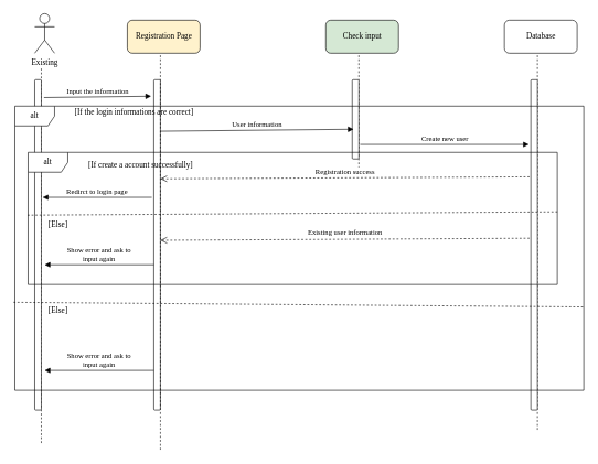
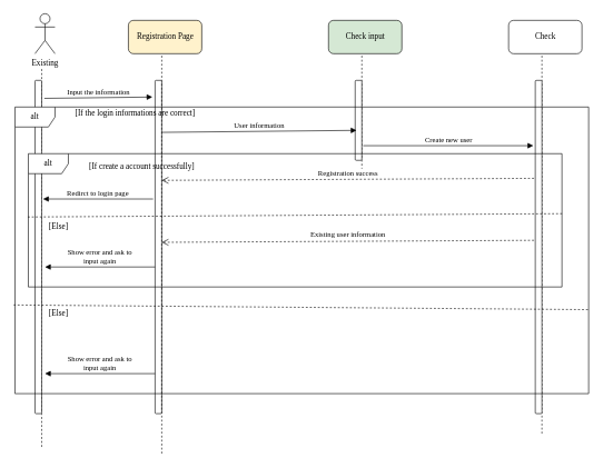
  <mxCell id="0" />
  <mxCell id="1" parent="0" />
  <mxCell id="2" value="Existing" style="shape=umlActor;verticalLabelPosition=bottom;labelBackgroundColor=#ffffff;verticalAlign=top;html=1;outlineConnect=0;rounded=1;shadow=0;comic=0;strokeWidth=1;fontFamily=Verdana;" vertex="1" parent="1"><mxGeometry x="52" y="20" width="30" height="60" as="geometry" /></mxCell>
  <mxCell id="3" value="" style="endArrow=none;dashed=1;html=1;fontFamily=Verdana;" edge="1" parent="1"><mxGeometry width="50" height="50" relative="1" as="geometry"><mxPoint x="62" y="670" as="sourcePoint" /><mxPoint x="62" y="100" as="targetPoint" /></mxGeometry></mxCell>
  <mxCell id="4" value="" style="html=1;points=[];perimeter=orthogonalPerimeter;rounded=1;shadow=0;comic=0;strokeWidth=1;fontFamily=Verdana;" vertex="1" parent="1"><mxGeometry x="52" y="120" width="10" height="500" as="geometry" /></mxCell>
  <mxCell id="5" value="Registration Page" style="html=1;rounded=1;shadow=0;comic=0;strokeWidth=1;fontFamily=Verdana;fillColor=#fff2cc;" vertex="1" parent="1"><mxGeometry x="192" y="30" width="110" height="50" as="geometry" /></mxCell>
  <mxCell id="6" value="Check input" style="html=1;rounded=1;shadow=0;comic=0;strokeWidth=1;fontFamily=Verdana;fillColor=#d5e8d4;" vertex="1" parent="1"><mxGeometry x="492" y="30" width="110" height="50" as="geometry" /></mxCell>
- <mxCell id="7" value="Database" style="html=1;rounded=1;shadow=0;comic=0;strokeWidth=1;fontFamily=Verdana;" vertex="1" parent="1"><mxGeometry x="762" y="30" width="110" height="50" as="geometry" /></mxCell>
+ <mxCell id="7" value="Check" style="html=1;rounded=1;shadow=0;comic=0;strokeWidth=1;fontFamily=Verdana;" vertex="1" parent="1"><mxGeometry x="762" y="30" width="110" height="50" as="geometry" /></mxCell>
  <mxCell id="8" value="" style="html=1;points=[];perimeter=orthogonalPerimeter;rounded=1;shadow=0;comic=0;strokeWidth=1;fontFamily=Verdana;" vertex="1" parent="1"><mxGeometry x="232" y="120" width="10" height="500" as="geometry" /></mxCell>
  <mxCell id="9" value="" style="endArrow=none;dashed=1;html=1;fontFamily=Verdana;" edge="1" parent="1"><mxGeometry width="50" height="50" relative="1" as="geometry"><mxPoint x="242" y="680" as="sourcePoint" /><mxPoint x="242" y="80" as="targetPoint" /></mxGeometry></mxCell>
  <mxCell id="10" value="Input the information" style="html=1;verticalAlign=bottom;endArrow=block;fontFamily=Verdana;exitX=1.4;exitY=0.054;exitDx=0;exitDy=0;exitPerimeter=0;entryX=-0.4;entryY=0.05;entryDx=0;entryDy=0;entryPerimeter=0;" edge="1" parent="1" source="4" target="8"><mxGeometry width="80" relative="1" as="geometry"><mxPoint x="512" y="210" as="sourcePoint" /><mxPoint x="592" y="210" as="targetPoint" /></mxGeometry></mxCell>
  <mxCell id="11" value="" style="endArrow=none;dashed=1;html=1;fontFamily=Verdana;" edge="1" parent="1"><mxGeometry width="50" height="50" relative="1" as="geometry"><mxPoint x="542" y="260" as="sourcePoint" /><mxPoint x="542" y="80" as="targetPoint" /></mxGeometry></mxCell>
  <mxCell id="12" value="" style="html=1;points=[];perimeter=orthogonalPerimeter;rounded=1;shadow=0;comic=0;strokeWidth=1;fontFamily=Verdana;" vertex="1" parent="1"><mxGeometry x="532" y="120" width="10" height="120" as="geometry" /></mxCell>
  <mxCell id="13" value="" style="endArrow=none;dashed=1;html=1;fontFamily=Verdana;" edge="1" parent="1"><mxGeometry width="50" height="50" relative="1" as="geometry"><mxPoint x="812" y="650" as="sourcePoint" /><mxPoint x="812" y="80" as="targetPoint" /></mxGeometry></mxCell>
  <mxCell id="14" value="" style="html=1;points=[];perimeter=orthogonalPerimeter;rounded=1;shadow=0;comic=0;strokeWidth=1;fontFamily=Verdana;" vertex="1" parent="1"><mxGeometry x="802" y="120" width="10" height="500" as="geometry" /></mxCell>
  <mxCell id="15" value="User information" style="html=1;verticalAlign=bottom;endArrow=block;fontFamily=Verdana;entryX=0.2;entryY=0.625;entryDx=0;entryDy=0;entryPerimeter=0;" edge="1" parent="1" target="12"><mxGeometry width="80" relative="1" as="geometry"><mxPoint x="242" y="198" as="sourcePoint" /><mxPoint x="592" y="310" as="targetPoint" /></mxGeometry></mxCell>
  <mxCell id="16" value="Create new user" style="html=1;verticalAlign=bottom;endArrow=block;fontFamily=Verdana;entryX=-0.3;entryY=0.196;entryDx=0;entryDy=0;entryPerimeter=0;" edge="1" parent="1" target="14"><mxGeometry width="80" relative="1" as="geometry"><mxPoint x="544" y="218" as="sourcePoint" /><mxPoint x="592" y="310" as="targetPoint" /></mxGeometry></mxCell>
  <mxCell id="17" value="Registration success" style="html=1;verticalAlign=bottom;endArrow=open;dashed=1;endSize=8;fontFamily=Verdana;exitX=-0.2;exitY=0.294;exitDx=0;exitDy=0;exitPerimeter=0;" edge="1" parent="1" source="14"><mxGeometry relative="1" as="geometry"><mxPoint x="592" y="310" as="sourcePoint" /><mxPoint x="242" y="270" as="targetPoint" /></mxGeometry></mxCell>
  <mxCell id="18" value="Existing user information" style="html=1;verticalAlign=bottom;endArrow=open;dashed=1;endSize=8;fontFamily=Verdana;exitX=-0.2;exitY=0.294;exitDx=0;exitDy=0;exitPerimeter=0;" edge="1" parent="1"><mxGeometry relative="1" as="geometry"><mxPoint x="800" y="360" as="sourcePoint" /><mxPoint x="242" y="363" as="targetPoint" /></mxGeometry></mxCell>
  <mxCell id="19" value="Redirct to login page" style="html=1;verticalAlign=bottom;endArrow=block;fontFamily=Verdana;exitX=-0.3;exitY=0.356;exitDx=0;exitDy=0;exitPerimeter=0;entryX=1.2;entryY=0.356;entryDx=0;entryDy=0;entryPerimeter=0;" edge="1" parent="1" source="8" target="4"><mxGeometry width="80" relative="1" as="geometry"><mxPoint x="512" y="410" as="sourcePoint" /><mxPoint x="592" y="410" as="targetPoint" /></mxGeometry></mxCell>
  <mxCell id="20" value="Show error and ask to&lt;br&gt;input again" style="html=1;verticalAlign=bottom;endArrow=block;fontFamily=Verdana;exitX=-0.3;exitY=0.356;exitDx=0;exitDy=0;exitPerimeter=0;entryX=1.2;entryY=0.356;entryDx=0;entryDy=0;entryPerimeter=0;" edge="1" parent="1"><mxGeometry width="80" relative="1" as="geometry"><mxPoint x="232" y="400" as="sourcePoint" /><mxPoint x="67" y="400" as="targetPoint" /></mxGeometry></mxCell>
  <mxCell id="21" value="Show error and ask to&lt;br&gt;input again" style="html=1;verticalAlign=bottom;endArrow=block;fontFamily=Verdana;exitX=-0.3;exitY=0.356;exitDx=0;exitDy=0;exitPerimeter=0;entryX=1.2;entryY=0.356;entryDx=0;entryDy=0;entryPerimeter=0;" edge="1" parent="1"><mxGeometry width="80" relative="1" as="geometry"><mxPoint x="232" y="560" as="sourcePoint" /><mxPoint x="67" y="560" as="targetPoint" /></mxGeometry></mxCell>
  <mxCell id="22" value="alt" style="shape=umlFrame;whiteSpace=wrap;html=1;rounded=1;shadow=0;comic=0;strokeWidth=1;fontFamily=Verdana;" vertex="1" parent="1"><mxGeometry x="42" y="230" width="800" height="200" as="geometry" /></mxCell>
  <mxCell id="23" value="[If create a account successfully]" style="text;html=1;align=center;verticalAlign=middle;resizable=0;points=[];autosize=1;fontFamily=Verdana;" vertex="1" parent="1"><mxGeometry x="102" y="240" width="220" height="20" as="geometry" /></mxCell>
  <mxCell id="24" value="" style="endArrow=none;dashed=1;html=1;fontFamily=Verdana;entryX=1;entryY=0.45;entryDx=0;entryDy=0;entryPerimeter=0;exitX=-0.001;exitY=0.475;exitDx=0;exitDy=0;exitPerimeter=0;" edge="1" parent="1" source="22" target="22"><mxGeometry width="50" height="50" relative="1" as="geometry"><mxPoint x="522" y="370" as="sourcePoint" /><mxPoint x="572" y="320" as="targetPoint" /></mxGeometry></mxCell>
  <mxCell id="25" value="[Else]" style="text;html=1;align=center;verticalAlign=middle;resizable=0;points=[];autosize=1;fontFamily=Verdana;" vertex="1" parent="1"><mxGeometry x="62" y="330" width="50" height="20" as="geometry" /></mxCell>
  <mxCell id="26" value="alt" style="shape=umlFrame;whiteSpace=wrap;html=1;rounded=1;shadow=0;comic=0;strokeWidth=1;fontFamily=Verdana;" vertex="1" parent="1"><mxGeometry x="22" y="160" width="860" height="430" as="geometry" /></mxCell>
  <mxCell id="27" value="" style="endArrow=none;dashed=1;html=1;fontFamily=Verdana;entryX=1.001;entryY=0.707;entryDx=0;entryDy=0;entryPerimeter=0;" edge="1" parent="1" target="26"><mxGeometry width="50" height="50" relative="1" as="geometry"><mxPoint x="20" y="457" as="sourcePoint" /><mxPoint x="572" y="320" as="targetPoint" /></mxGeometry></mxCell>
  <mxCell id="28" value="[If the login informations are correct]" style="text;html=1;align=center;verticalAlign=middle;resizable=0;points=[];autosize=1;fontFamily=Verdana;" vertex="1" parent="1"><mxGeometry x="82" y="160" width="240" height="20" as="geometry" /></mxCell>
  <mxCell id="29" value="[Else]" style="text;html=1;align=center;verticalAlign=middle;resizable=0;points=[];autosize=1;fontFamily=Verdana;" vertex="1" parent="1"><mxGeometry x="62" y="460" width="50" height="20" as="geometry" /></mxCell>
